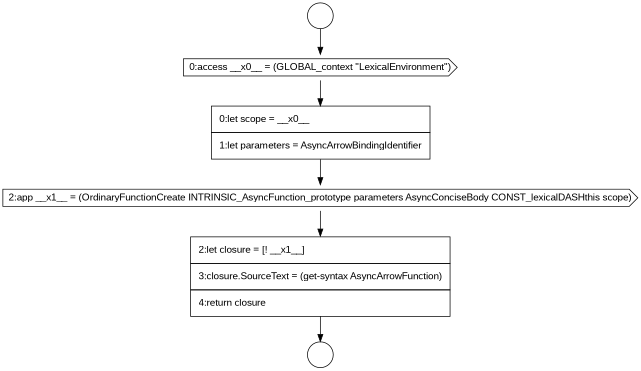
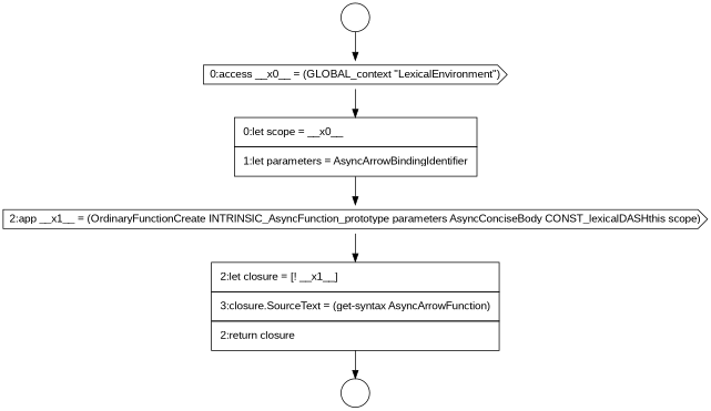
  digraph {
    fontname="Liberation Sans"
    node [color=black fillcolor=white shape=cds style=filled fontname="Liberation Sans"]
    edge [color=black fontname="Liberation Sans"]
    n1 [label=<<font color="black">0:access __x0__ = (GLOBAL_context &quot;LexicalEnvironment&quot;)</font>>]
    n2 [label=<<font color="black">     <table border="0" cellborder="1" cellspacing="0" cellpadding="10">       <tr><td align="left">0:let scope = __x0__</td></tr>       <tr><td align="left">1:let parameters = AsyncArrowBindingIdentifier</td></tr>     </table>   </font>> margin=0 shape=none]
    n3 [label=<<font color="black">2:app __x1__ = (OrdinaryFunctionCreate INTRINSIC_AsyncFunction_prototype parameters AsyncConciseBody CONST_lexicalDASHthis scope)</font>>]
    n4 [label=" " shape=circle]
-   n5 [label=<<font color="black">     <table border="0" cellborder="1" cellspacing="0" cellpadding="10">       <tr><td align="left">2:let closure = [! __x1__]</td></tr>       <tr><td align="left">3:closure.SourceText = (get-syntax AsyncArrowFunction)</td></tr>       <tr><td align="left">4:return closure</td></tr>     </table>   </font>> margin=0 shape=none]
+   n5 [label=<<font color="black">     <table border="0" cellborder="1" cellspacing="0" cellpadding="10">       <tr><td align="left">2:let closure = [! __x1__]</td></tr>       <tr><td align="left">3:closure.SourceText = (get-syntax AsyncArrowFunction)</td></tr>       <tr><td align="left">2:return closure</td></tr>     </table>   </font>> margin=0 shape=none]
    n6 [label=" " shape=circle]
    n1 -> n2
    n2 -> n3
    n3 -> n5
    n4 -> n1
    n5 -> n6
  }
